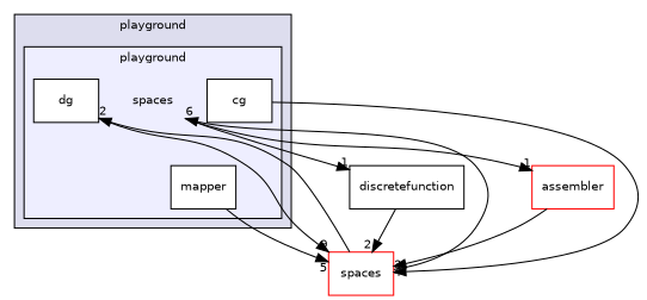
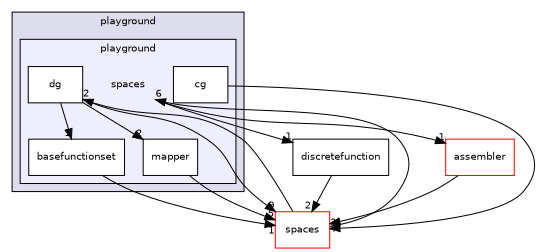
  digraph {
    compound=true
    node [fontname=Helvetica fontsize=10 shape=box color=black fillcolor=white style=filled]
    edge [headlabel=1 labeldistance=1.5 labelfontname=Helvetica labelfontsize=10]
    n1 [label=spaces shape=plaintext color="" fillcolor="" style=""]
+   n2 [label=basefunctionset]
    n3 [label=cg]
    n4 [label=dg]
    n5 [label=mapper]
    n6 [label=discretefunction color="" fillcolor="" style=""]
    n7 [color=red label=assembler]
    n8 [color=red label=spaces]
    subgraph cluster_1 {
      bgcolor="#ddddee"
      fontname=Helvetica
      fontsize=10
      label=playground
      pencolor=black
      subgraph cluster_2 {
        bgcolor="#eeeeff"
        fontname=Helvetica
        fontsize=10
        pencolor=black
        n1
+       n2
        n3
        n4
        n5
      }
    }
    n1 -> n6
    n1 -> n7
+   n2 -> n8
    n3 -> n8 [headlabel=3]
+   n4 -> n2
+   n4 -> n5 [headlabel=2]
    n4 -> n8 [headlabel=9]
    n5 -> n8 [headlabel=5]
    n6 -> n8 [headlabel=2]
    n7 -> n8 [headlabel=4]
    n8 -> n1 [headlabel=6]
    n8 -> n4 [headlabel=2]
  }
